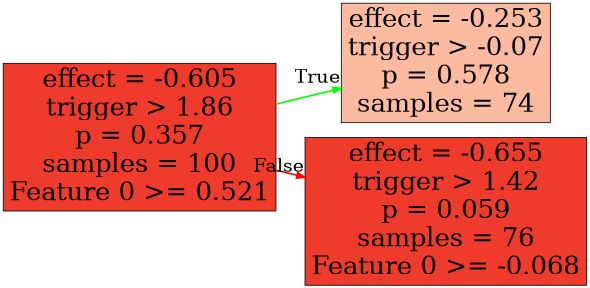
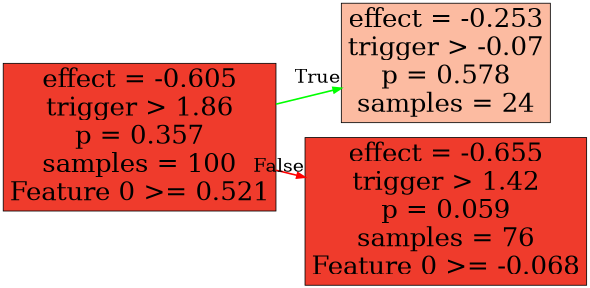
  digraph {
    rankdir=LR
    node [fillcolor="/reds9/6" fontsize=32 shape=box style=filled]
    edge [fontsize=24 labeldistance=2.5 penwidth=2]
    n1 [label="effect = -0.605\ntrigger > 1.86\np = 0.357\nsamples = 100\nFeature 0 >= 0.521\n"]
-   n2 [fillcolor="/reds9/3" label="effect = -0.253\ntrigger > -0.07\np = 0.578\nsamples = 74"]
+   n2 [fillcolor="/reds9/3" label="effect = -0.253\ntrigger > -0.07\np = 0.578\nsamples = 24"]
    n3 [label="effect = -0.655\ntrigger > 1.42\np = 0.059\nsamples = 76\nFeature 0 >= -0.068\n"]
    n1 -> n2 [color=green headlabel=True labelangle=45]
    n1 -> n3 [color=red headlabel=False labelangle=-45]
  }
